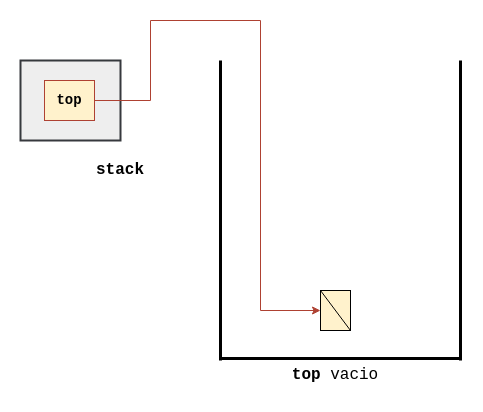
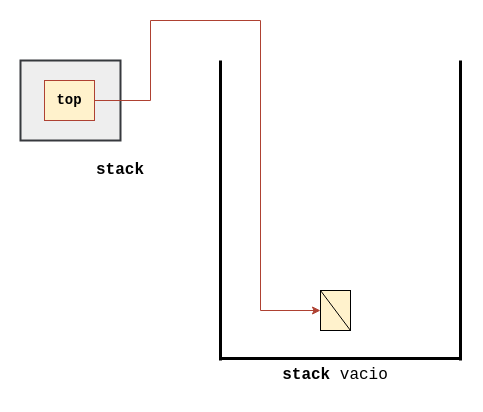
  <mxCell id="0" />
  <mxCell id="1" parent="0" />
  <mxCell id="2" value="" style="endArrow=none;html=1;rounded=0;strokeWidth=3;" edge="1" parent="1"><mxGeometry width="50" height="50" relative="1" as="geometry"><mxPoint x="220" y="360" as="sourcePoint" /><mxPoint x="220" y="60" as="targetPoint" /></mxGeometry></mxCell>
  <mxCell id="3" value="" style="endArrow=none;html=1;rounded=0;strokeWidth=3;" edge="1" parent="1"><mxGeometry width="50" height="50" relative="1" as="geometry"><mxPoint x="460" y="360" as="sourcePoint" /><mxPoint x="460" y="60" as="targetPoint" /></mxGeometry></mxCell>
  <mxCell id="4" value="" style="endArrow=none;html=1;rounded=0;strokeWidth=3;" edge="1" parent="1"><mxGeometry width="50" height="50" relative="1" as="geometry"><mxPoint x="221" y="358" as="sourcePoint" /><mxPoint x="461" y="358" as="targetPoint" /></mxGeometry></mxCell>
  <mxCell id="5" value="" style="rounded=0;whiteSpace=wrap;html=1;fillColor=#eeeeee;strokeColor=#36393D;strokeWidth=2;" vertex="1" parent="1"><mxGeometry x="20" y="60" width="100" height="80" as="geometry" /></mxCell>
  <mxCell id="6" value="&lt;font style=&quot;font-size: 14px;&quot; face=&quot;Courier New&quot;&gt;&lt;b&gt;top&lt;/b&gt;&lt;/font&gt;" style="rounded=0;whiteSpace=wrap;html=1;fillColor=#fff2cc;strokeColor=#ae4132;" vertex="1" parent="1"><mxGeometry x="44" y="80" width="50" height="40" as="geometry" /></mxCell>
  <mxCell id="7" value="" style="endArrow=classic;html=1;rounded=0;exitX=1;exitY=0.5;exitDx=0;exitDy=0;strokeColor=#AE4132;entryX=0;entryY=0.5;entryDx=0;entryDy=0;" edge="1" parent="1" source="6" target="11"><mxGeometry width="50" height="50" relative="1" as="geometry"><mxPoint x="240" y="220" as="sourcePoint" /><mxPoint x="260" y="320" as="targetPoint" /><Array as="points"><mxPoint x="150" y="100" /><mxPoint x="150" y="20" /><mxPoint x="260" y="20" /><mxPoint x="260" y="310" /></Array></mxGeometry></mxCell>
  <mxCell id="8" value="&lt;font style=&quot;font-size: 16px;&quot; face=&quot;Courier New&quot;&gt;&lt;b&gt;stack&lt;/b&gt;&lt;/font&gt;" style="text;html=1;align=center;verticalAlign=middle;whiteSpace=wrap;rounded=0;" vertex="1" parent="1"><mxGeometry x="90" y="155" width="60" height="30" as="geometry" /></mxCell>
- <mxCell id="9" value="&lt;font style=&quot;font-size: 16px;&quot; face=&quot;Courier New&quot;&gt;&lt;b&gt;top &lt;/b&gt;vacio&lt;/font&gt;" style="text;html=1;align=center;verticalAlign=middle;whiteSpace=wrap;rounded=0;" vertex="1" parent="1"><mxGeometry x="230" y="360" width="210" height="30" as="geometry" /></mxCell>
+ <mxCell id="9" value="&lt;font style=&quot;font-size: 16px;&quot; face=&quot;Courier New&quot;&gt;&lt;b&gt;stack &lt;/b&gt;vacio&lt;/font&gt;" style="text;html=1;align=center;verticalAlign=middle;whiteSpace=wrap;rounded=0;" vertex="1" parent="1"><mxGeometry x="230" y="360" width="210" height="30" as="geometry" /></mxCell>
  <mxCell id="10" value="" style="group" vertex="1" connectable="0" parent="1"><mxGeometry x="320" y="290" width="30" height="40" as="geometry" /></mxCell>
  <mxCell id="11" value="" style="rounded=0;whiteSpace=wrap;html=1;fillColor=#fff2cc;strokeColor=#000000;" vertex="1" parent="10"><mxGeometry width="30" height="40" as="geometry" /></mxCell>
  <mxCell id="12" value="" style="endArrow=none;html=1;rounded=0;exitX=0;exitY=0;exitDx=0;exitDy=0;entryX=1;entryY=1;entryDx=0;entryDy=0;" edge="1" parent="10" source="11" target="11"><mxGeometry width="50" height="50" relative="1" as="geometry"><mxPoint x="3" y="122" as="sourcePoint" /><mxPoint x="33" y="42" as="targetPoint" /></mxGeometry></mxCell>
